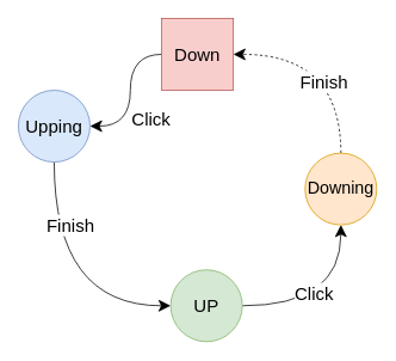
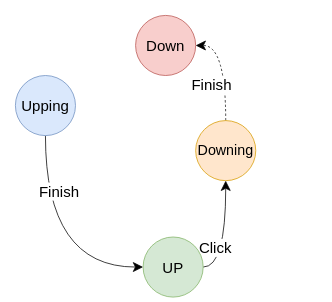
  <mxCell id="0" />
  <mxCell id="1" parent="0" />
- <mxCell id="2" style="edgeStyle=orthogonalEdgeStyle;curved=1;rounded=0;orthogonalLoop=1;jettySize=auto;html=1;exitX=0;exitY=0.5;exitDx=0;exitDy=0;startArrow=none;startFill=0;startSize=13;endArrow=classic;endFill=1;endSize=11;" edge="1" parent="1" source="4" target="13"><mxGeometry relative="1" as="geometry" /></mxCell>
- <mxCell id="3" value="&lt;font style=&quot;font-size: 20px&quot;&gt;Click&lt;/font&gt;" style="edgeLabel;html=1;align=center;verticalAlign=middle;resizable=0;points=[];" vertex="1" connectable="0" parent="2"><mxGeometry x="0.331" y="22" relative="1" as="geometry"><mxPoint as="offset" /></mxGeometry></mxCell>
- <mxCell id="4" value="&lt;font style=&quot;font-size: 20px&quot;&gt;Down&lt;/font&gt;" style="whiteSpace=wrap;html=1;aspect=fixed;fillColor=#f8cecc;strokeColor=#b85450;rounded=0;" vertex="1" parent="1"><mxGeometry x="180" y="20" width="80" height="80" as="geometry" /></mxCell>
+ <mxCell id="4" value="&lt;font style=&quot;font-size: 20px&quot;&gt;Down&lt;/font&gt;" style="ellipse;whiteSpace=wrap;html=1;aspect=fixed;fillColor=#f8cecc;strokeColor=#b85450;" vertex="1" parent="1"><mxGeometry x="180" y="20" width="80" height="80" as="geometry" /></mxCell>
  <mxCell id="5" style="edgeStyle=orthogonalEdgeStyle;curved=1;rounded=0;orthogonalLoop=1;jettySize=auto;html=1;exitX=0.5;exitY=0;exitDx=0;exitDy=0;entryX=1;entryY=0.5;entryDx=0;entryDy=0;startArrow=none;startFill=0;startSize=13;endArrow=classic;endFill=1;endSize=11;dashed=1;" edge="1" parent="1" source="7" target="4"><mxGeometry relative="1" as="geometry" /></mxCell>
  <mxCell id="6" value="&lt;font style=&quot;font-size: 20px&quot;&gt;Finish&lt;/font&gt;" style="edgeLabel;html=1;align=center;verticalAlign=middle;resizable=0;points=[];" vertex="1" connectable="0" parent="5"><mxGeometry x="-0.3" y="20" relative="1" as="geometry"><mxPoint as="offset" /></mxGeometry></mxCell>
- <mxCell id="7" value="&lt;font style=&quot;font-size: 19px&quot;&gt;Downing&lt;/font&gt;" style="ellipse;whiteSpace=wrap;html=1;aspect=fixed;fillColor=#ffe6cc;strokeColor=#d79b00;" vertex="1" parent="1"><mxGeometry x="340" y="170" width="80" height="80" as="geometry" /></mxCell>
+ <mxCell id="7" value="&lt;font style=&quot;font-size: 19px&quot;&gt;Downing&lt;/font&gt;" style="ellipse;whiteSpace=wrap;html=1;aspect=fixed;fillColor=#ffe6cc;strokeColor=#d79b00;" vertex="1" parent="1"><mxGeometry x="260" y="160" width="80" height="80" as="geometry" /></mxCell>
  <mxCell id="8" style="edgeStyle=orthogonalEdgeStyle;curved=1;rounded=0;orthogonalLoop=1;jettySize=auto;html=1;exitX=1;exitY=0.5;exitDx=0;exitDy=0;startArrow=none;startFill=0;startSize=13;endArrow=classic;endFill=1;endSize=11;" edge="1" parent="1" source="10" target="7"><mxGeometry relative="1" as="geometry" /></mxCell>
  <mxCell id="9" value="&lt;font style=&quot;font-size: 20px&quot;&gt;Click&lt;/font&gt;" style="edgeLabel;html=1;align=center;verticalAlign=middle;resizable=0;points=[];" vertex="1" connectable="0" parent="8"><mxGeometry x="-0.214" y="15" relative="1" as="geometry"><mxPoint as="offset" /></mxGeometry></mxCell>
- <mxCell id="10" value="&lt;font style=&quot;font-size: 20px&quot;&gt;UP&lt;/font&gt;" style="ellipse;whiteSpace=wrap;html=1;aspect=fixed;fillColor=#d5e8d4;strokeColor=#82b366;" vertex="1" parent="1"><mxGeometry x="190" y="300" width="80" height="80" as="geometry" /></mxCell>
+ <mxCell id="10" value="&lt;font style=&quot;font-size: 20px&quot;&gt;UP&lt;/font&gt;" style="ellipse;whiteSpace=wrap;html=1;aspect=fixed;fillColor=#d5e8d4;strokeColor=#82b366;" vertex="1" parent="1"><mxGeometry x="190" y="315" width="80" height="80" as="geometry" /></mxCell>
  <mxCell id="11" style="edgeStyle=orthogonalEdgeStyle;curved=1;rounded=0;orthogonalLoop=1;jettySize=auto;html=1;exitX=0.5;exitY=1;exitDx=0;exitDy=0;entryX=0;entryY=0.5;entryDx=0;entryDy=0;startArrow=none;startFill=0;startSize=13;endArrow=classic;endFill=1;endSize=11;" edge="1" parent="1" source="13" target="10"><mxGeometry relative="1" as="geometry" /></mxCell>
  <mxCell id="12" value="&lt;font style=&quot;font-size: 20px&quot;&gt;Finish&lt;/font&gt;" style="edgeLabel;html=1;align=center;verticalAlign=middle;resizable=0;points=[];" vertex="1" connectable="0" parent="11"><mxGeometry x="-0.523" y="17" relative="1" as="geometry"><mxPoint as="offset" /></mxGeometry></mxCell>
  <mxCell id="13" value="&lt;font style=&quot;font-size: 20px&quot;&gt;Upping&lt;/font&gt;" style="ellipse;whiteSpace=wrap;html=1;aspect=fixed;fillColor=#dae8fc;strokeColor=#6c8ebf;" vertex="1" parent="1"><mxGeometry x="20" y="100" width="80" height="80" as="geometry" /></mxCell>
